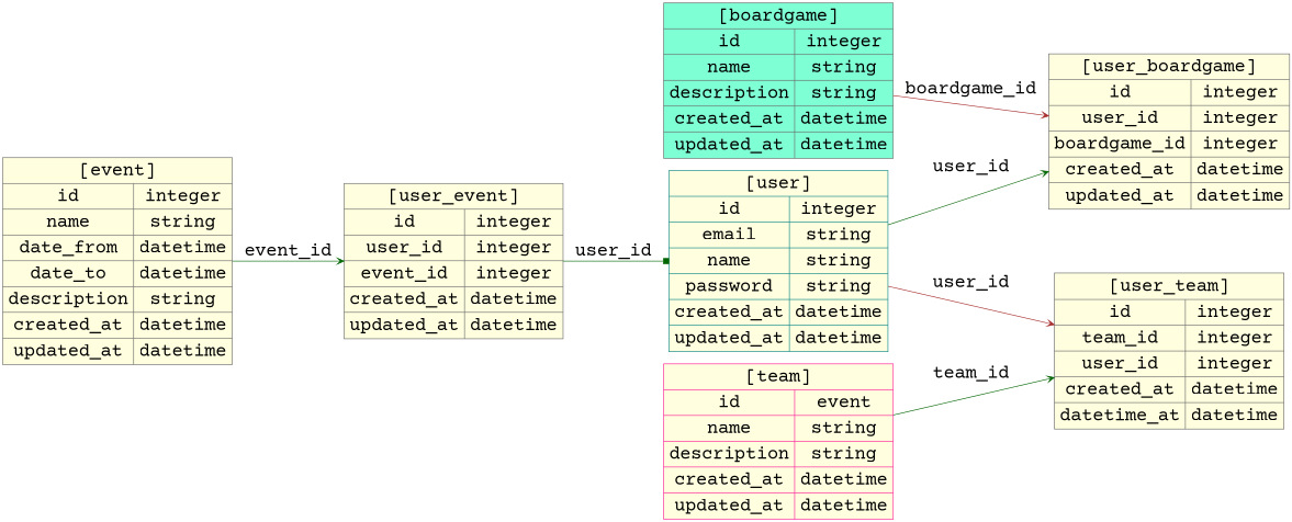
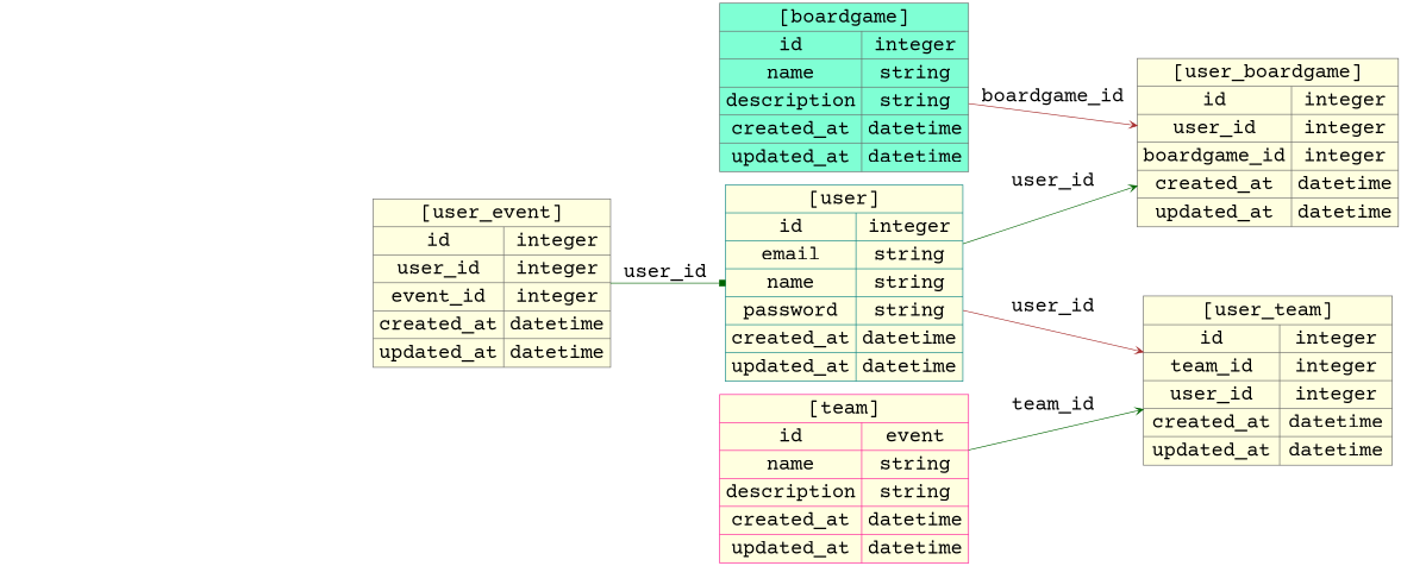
  digraph {
    fontname="Courier Prime"
    rankdir=LR
    node [color=gray40 fillcolor=lightyellow fontname="Courier Prime" fontsize=28 shape=record style=filled]
    edge [arrowhead=vee color=darkgreen fontname="Courier Prime" fontsize=28]
    n1 [color=teal label="[user]|{{id | email | name | password | created_at | updated_at}|{integer | string | string | string | datetime | datetime}}" width=2.0]
    n2 [label="[user_boardgame]|{{id | user_id | boardgame_id | created_at | updated_at}|{integer | integer | integer | datetime | datetime}}" width=2.0]
-   n3 [label="[user_team]|{{id | team_id | user_id | created_at | datetime_at}|{integer | integer | integer | datetime | datetime}}" width=2.0]
+   n3 [label="[user_team]|{{id | team_id | user_id | created_at | updated_at}|{integer | integer | integer | datetime | datetime}}" width=2.0]
    n4 [label="[user_event]|{{id | user_id | event_id | created_at | updated_at}|{integer | integer | integer | datetime | datetime}}" width=2.0]
    n5 [fillcolor=aquamarine label="[boardgame]|{{id | name | description | created_at | updated_at}|{integer | string | string |  datetime | datetime}}" width=2.0]
    n6 [color=deeppink label="[team]|{{id | name | description | created_at | updated_at}|{event | string | string | datetime | datetime}}" width=2.0]
-   n7 [label="[event]|{{id | name | date_from | date_to | description | created_at | updated_at}|{integer | string | datetime | datetime | string | datetime | datetime}}" width=2.0]
    n1 -> n2 [label=user_id]
    n1 -> n3 [color=brown label=user_id]
    n4 -> n1 [arrowhead=box label=user_id]
    n5 -> n2 [color=brown label=boardgame_id]
    n6 -> n3 [label=team_id]
-   n7 -> n4 [label=event_id]
  }
